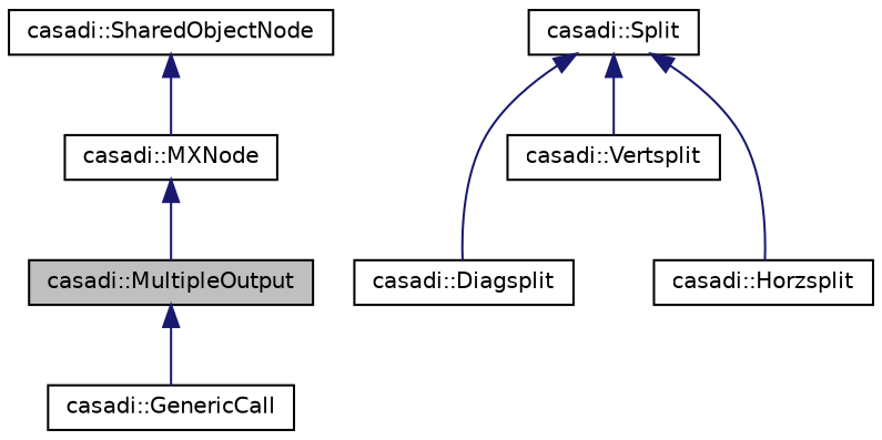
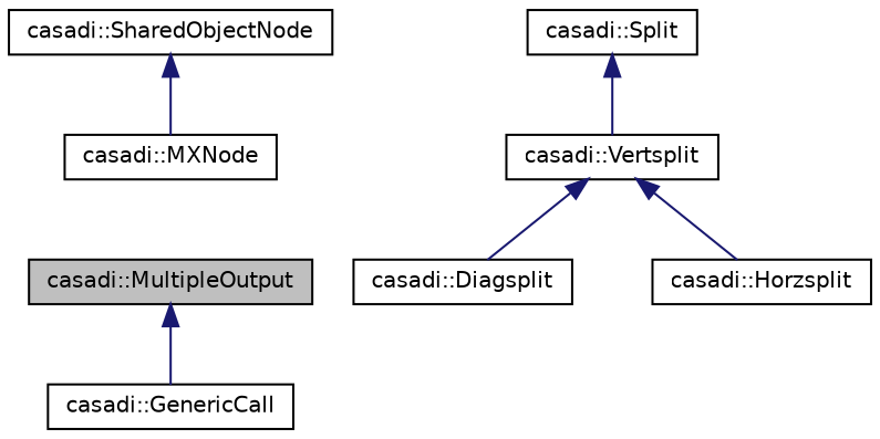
  digraph {
    fontname="DejaVu Sans"
    node [color=black fillcolor=white fontname="DejaVu Sans" fontsize=10 shape=record style=filled]
    edge [color=midnightblue dir=back fontname="DejaVu Sans" fontsize=10 labelfontname="FreeSans.ttf" labelfontsize=10 style=solid]
    n1 [fillcolor=grey75 fontcolor=black height=0.2 label="casadi::MultipleOutput" width=0.4]
    n2 [height=0.2 label="casadi::GenericCall" width=0.4]
    n3 [height=0.2 label="casadi::Split" width=0.4]
    n4 [height=0.2 label="casadi::Diagsplit" width=0.4]
    n5 [height=0.2 label="casadi::Horzsplit" width=0.4]
    n6 [height=0.2 label="casadi::Vertsplit" width=0.4]
    n7 [height=0.2 label="casadi::MXNode" width=0.4]
    n8 [height=0.2 label="casadi::SharedObjectNode" width=0.4]
    n1 -> n2
-   n3 -> n4
-   n3 -> n5
+   n6 -> n4
+   n6 -> n5
    n3 -> n6
-   n7 -> n1
    n8 -> n7
  }
